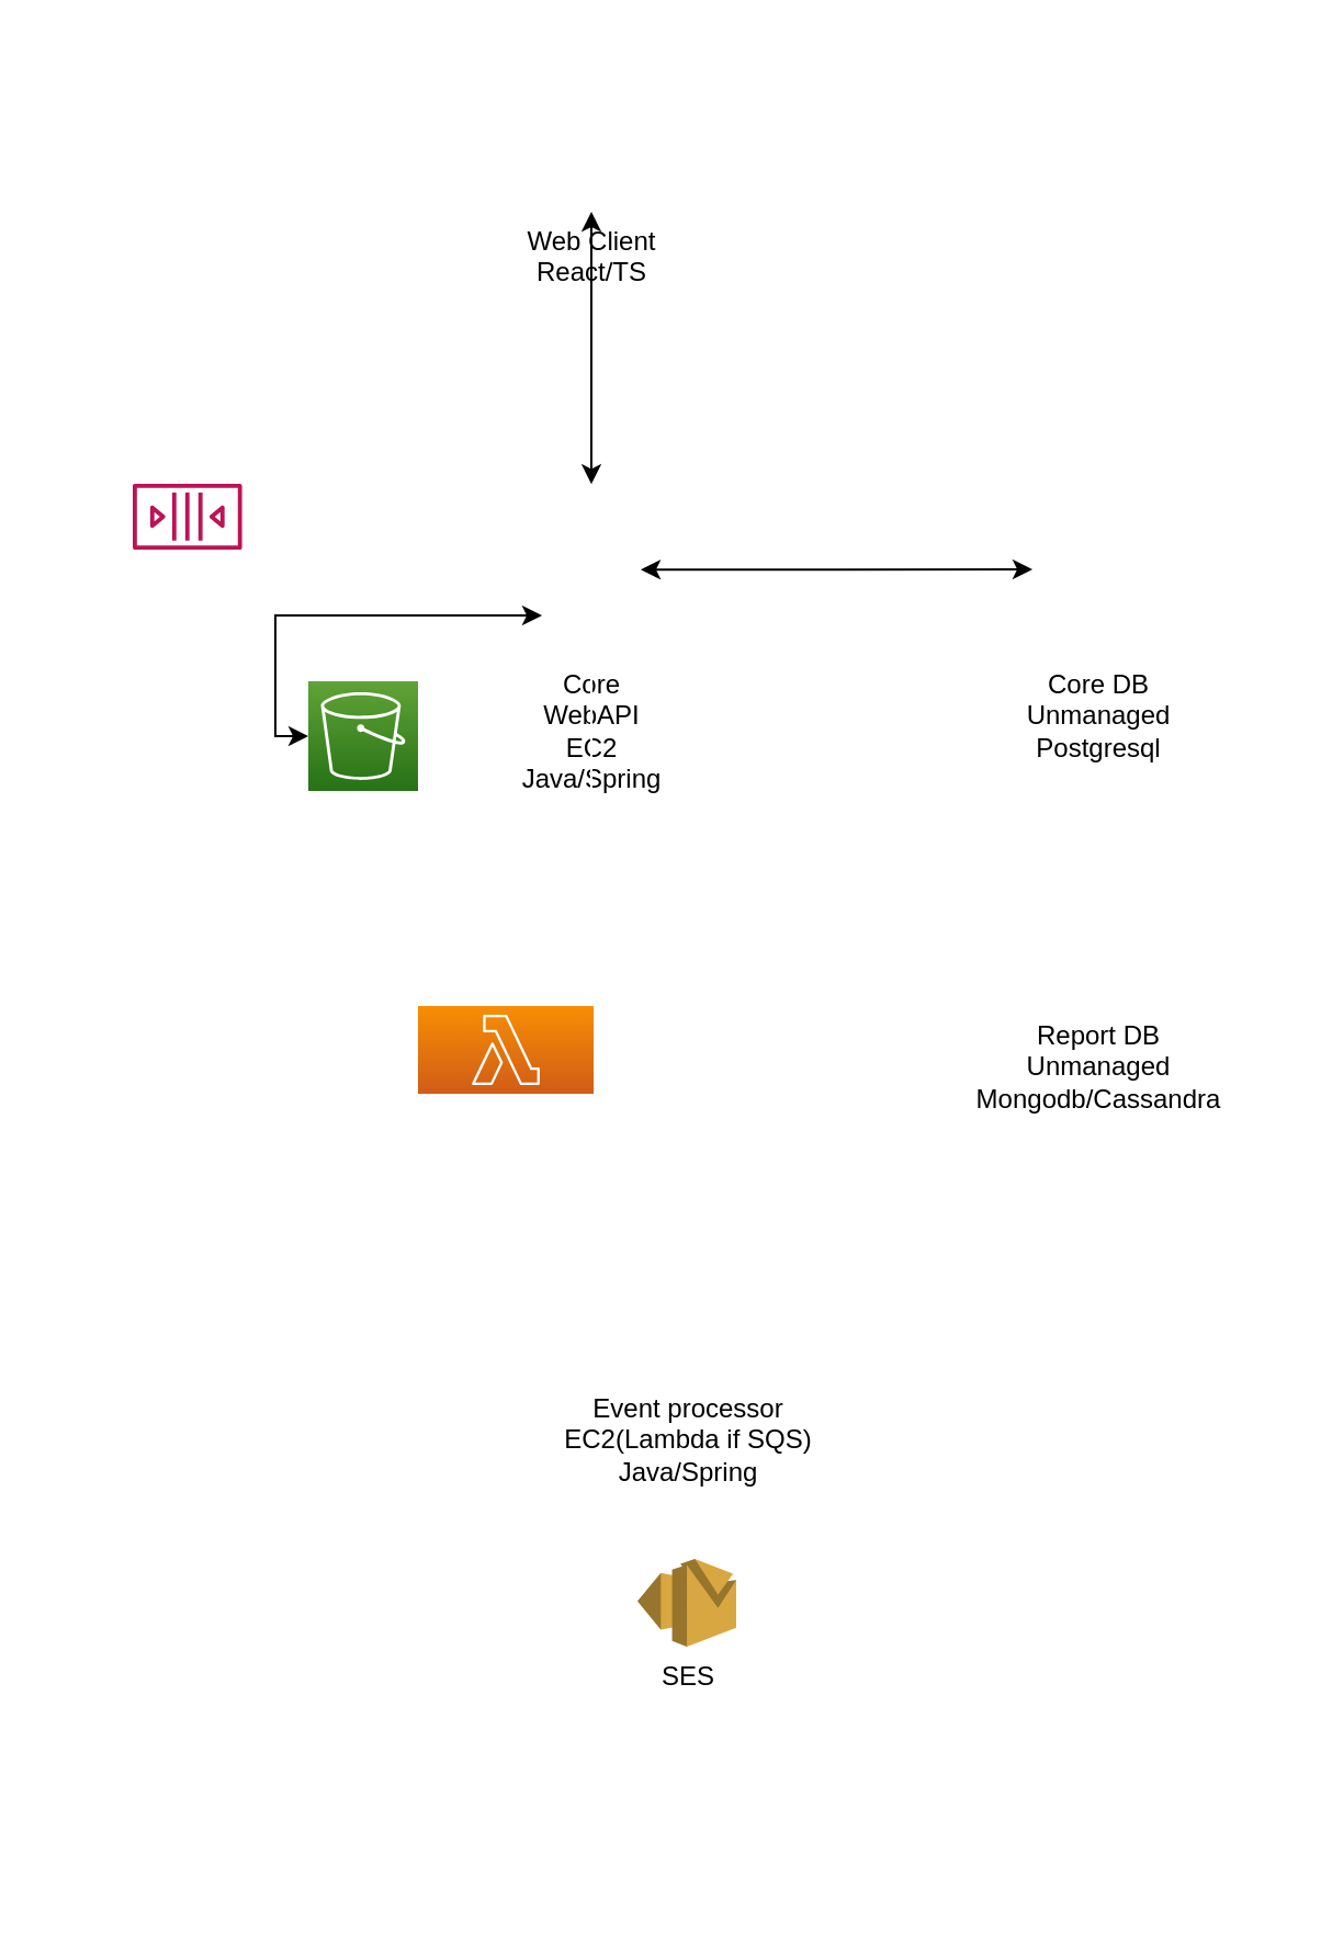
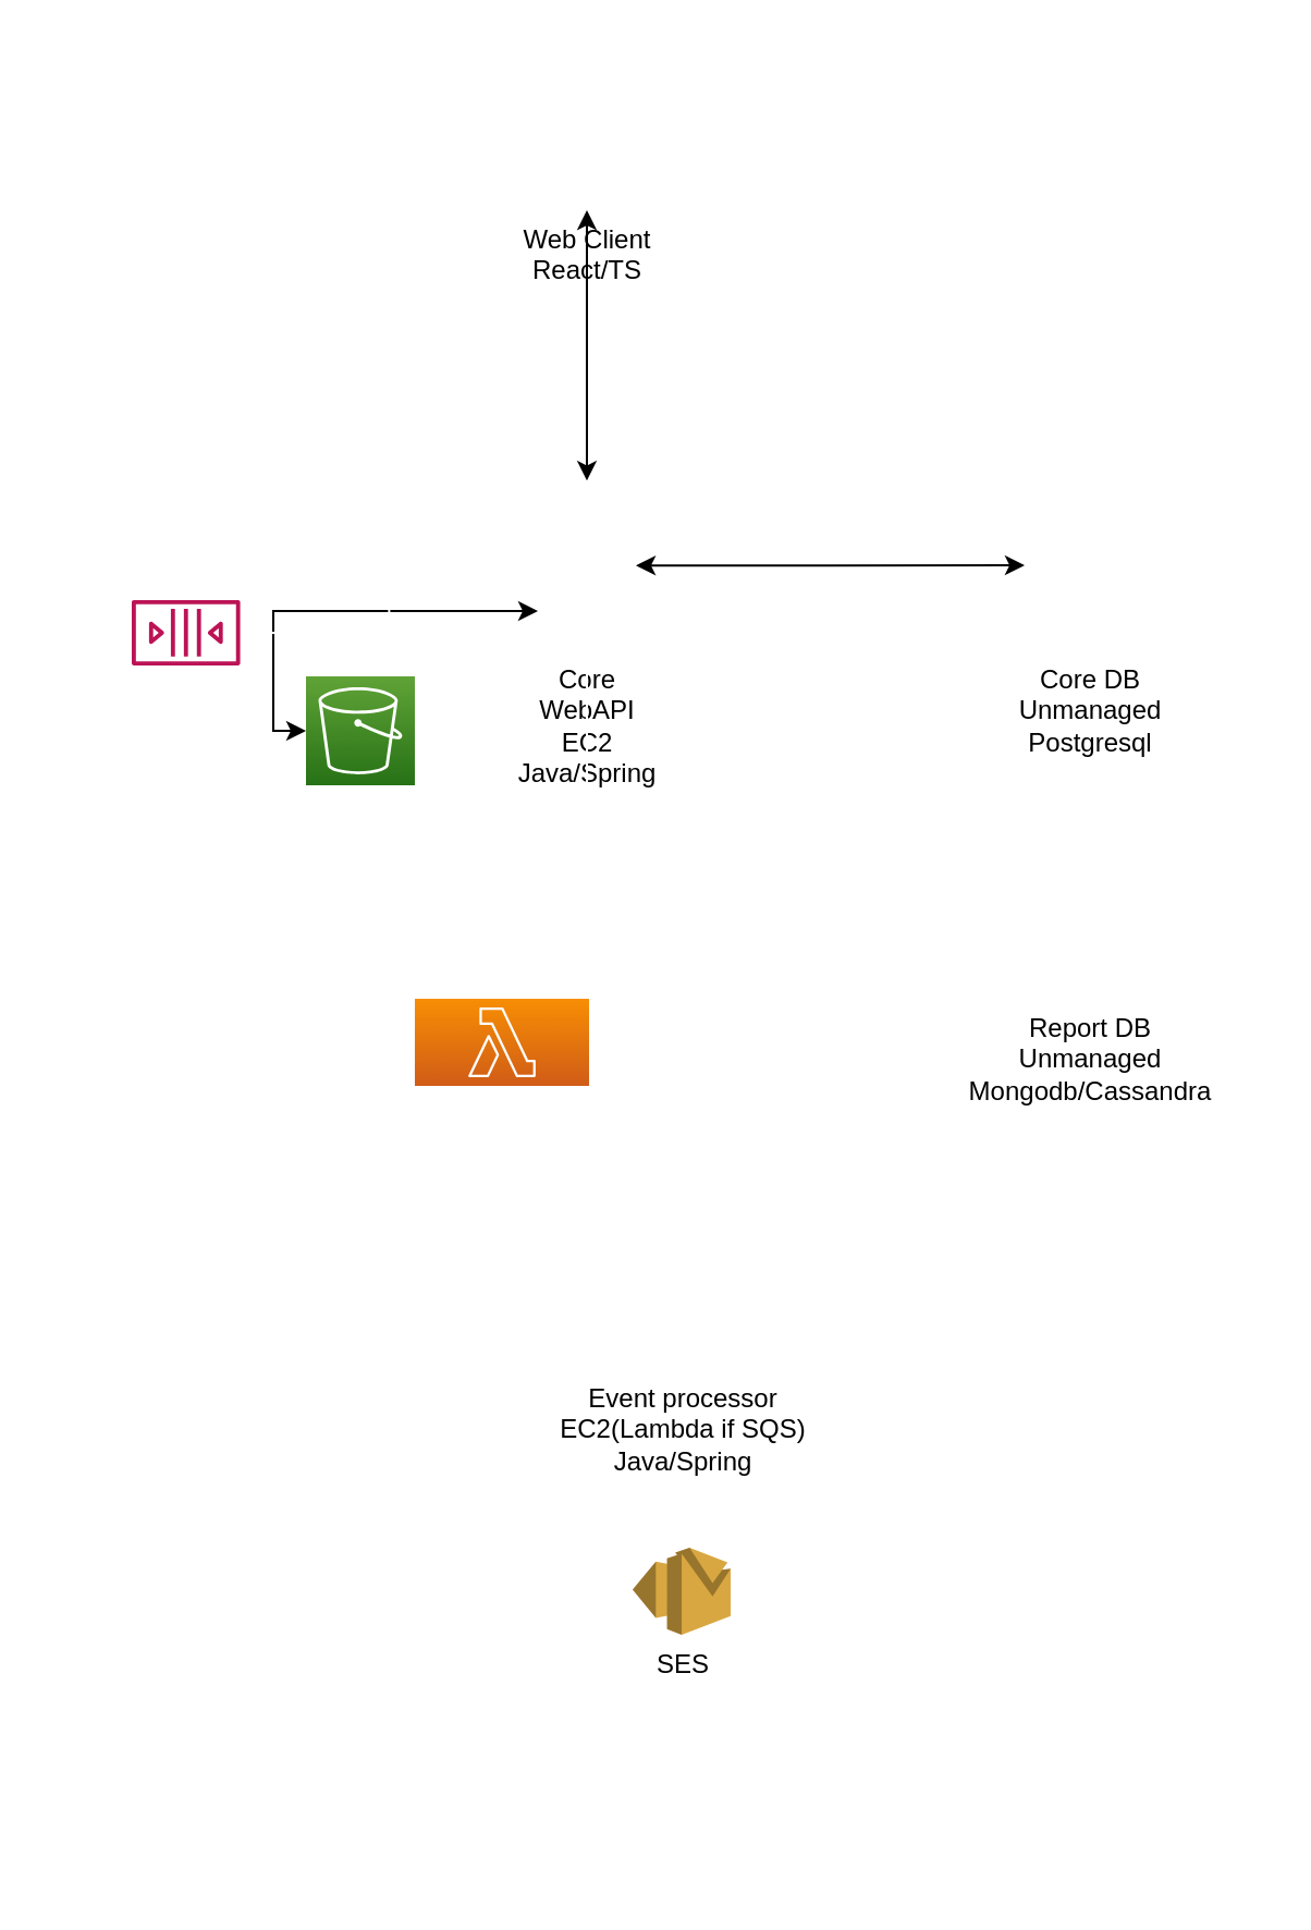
  <mxCell id="0" />
  <mxCell id="1" parent="0" />
  <mxCell id="2" style="edgeStyle=orthogonalEdgeStyle;rounded=0;orthogonalLoop=1;jettySize=auto;html=1;startArrow=classic;startFill=1;" edge="1" parent="1" source="3" target="7"><mxGeometry relative="1" as="geometry" /></mxCell>
  <mxCell id="3" value="Web Client&lt;br&gt;React/TS" style="outlineConnect=0;dashed=0;verticalLabelPosition=bottom;verticalAlign=top;align=center;html=1;fontSize=12;fontStyle=0;aspect=fixed;pointerEvents=1;shape=mxgraph.aws4.client;" vertex="1" parent="1"><mxGeometry x="230" y="20" width="78" height="76" as="geometry" /></mxCell>
  <mxCell id="4" value="Core DB&lt;br&gt;Unmanaged&lt;br&gt;Postgresql" style="outlineConnect=0;dashed=0;verticalLabelPosition=bottom;verticalAlign=top;align=center;html=1;fontSize=12;fontStyle=0;aspect=fixed;pointerEvents=1;shape=mxgraph.aws4.generic_database;" vertex="1" parent="1"><mxGeometry x="470" y="220" width="59" height="78" as="geometry" /></mxCell>
  <mxCell id="5" style="edgeStyle=orthogonalEdgeStyle;rounded=0;orthogonalLoop=1;jettySize=auto;html=1;startArrow=classic;startFill=1;" edge="1" parent="1" source="7" target="8"><mxGeometry relative="1" as="geometry"><mxPoint x="240" y="280" as="sourcePoint" /><Array as="points"><mxPoint x="125" y="280" /></Array></mxGeometry></mxCell>
  <mxCell id="6" style="edgeStyle=orthogonalEdgeStyle;rounded=0;orthogonalLoop=1;jettySize=auto;html=1;startArrow=classic;startFill=1;" edge="1" parent="1" source="7" target="4"><mxGeometry relative="1" as="geometry" /></mxCell>
  <mxCell id="7" value="Core&lt;br&gt;WebAPI&lt;br&gt;EC2&lt;br&gt;Java/Spring" style="outlineConnect=0;dashed=0;verticalLabelPosition=bottom;verticalAlign=top;align=center;html=1;fontSize=12;fontStyle=0;aspect=fixed;pointerEvents=1;shape=mxgraph.aws4.traditional_server;" vertex="1" parent="1"><mxGeometry x="246.5" y="220" width="45" height="78" as="geometry" /></mxCell>
  <mxCell id="8" value="&lt;font color=&quot;#ffffff&quot;&gt;S3&lt;/font&gt;" style="outlineConnect=0;fontColor=#232F3E;gradientColor=#60A337;gradientDirection=north;fillColor=#277116;strokeColor=#ffffff;dashed=0;verticalLabelPosition=bottom;verticalAlign=top;align=center;html=1;fontSize=12;fontStyle=0;aspect=fixed;shape=mxgraph.aws4.resourceIcon;resIcon=mxgraph.aws4.s3;" vertex="1" parent="1"><mxGeometry x="140" y="310" width="50" height="50" as="geometry" /></mxCell>
  <mxCell id="9" style="edgeStyle=orthogonalEdgeStyle;rounded=0;orthogonalLoop=1;jettySize=auto;html=1;startArrow=none;startFill=0;endArrow=classic;endFill=1;strokeColor=#FFFFFF;" edge="1" parent="1" source="10" target="7"><mxGeometry relative="1" as="geometry"><Array as="points"><mxPoint x="340" y="400" /><mxPoint x="340" y="280" /></Array></mxGeometry></mxCell>
  <mxCell id="10" value="Report DB&lt;br&gt;Unmanaged&lt;br&gt;Mongodb/Cassandra" style="outlineConnect=0;dashed=0;verticalLabelPosition=bottom;verticalAlign=top;align=center;html=1;fontSize=12;fontStyle=0;aspect=fixed;pointerEvents=1;shape=mxgraph.aws4.generic_database;" vertex="1" parent="1"><mxGeometry x="470" y="380" width="59" height="78" as="geometry" /></mxCell>
  <mxCell id="11" style="edgeStyle=orthogonalEdgeStyle;rounded=0;orthogonalLoop=1;jettySize=auto;html=1;startArrow=none;startFill=0;endArrow=classic;endFill=1;strokeColor=#FFFFFF;" edge="1" parent="1" source="14" target="7"><mxGeometry relative="1" as="geometry" /></mxCell>
  <mxCell id="12" style="edgeStyle=orthogonalEdgeStyle;rounded=0;orthogonalLoop=1;jettySize=auto;html=1;startArrow=none;startFill=0;endArrow=classic;endFill=1;strokeColor=#FFFFFF;" edge="1" parent="1" source="14" target="17"><mxGeometry relative="1" as="geometry" /></mxCell>
  <mxCell id="13" style="edgeStyle=orthogonalEdgeStyle;rounded=0;orthogonalLoop=1;jettySize=auto;html=1;startArrow=none;startFill=0;endArrow=classic;endFill=1;strokeColor=#FFFFFF;" edge="1" parent="1" source="20" target="8"><mxGeometry relative="1" as="geometry"><Array as="points"><mxPoint x="313" y="390" /><mxPoint x="165" y="390" /></Array></mxGeometry></mxCell>
  <mxCell id="14" value="&lt;font color=&quot;#ffffff&quot;&gt;Scheduled jobs&lt;/font&gt;" style="outlineConnect=0;fontColor=#232F3E;gradientColor=#F78E04;gradientDirection=north;fillColor=#D05C17;strokeColor=#ffffff;dashed=0;verticalLabelPosition=bottom;verticalAlign=top;align=center;html=1;fontSize=12;fontStyle=0;aspect=fixed;shape=mxgraph.aws4.resourceIcon;resIcon=mxgraph.aws4.lambda;" vertex="1" parent="1"><mxGeometry x="190" y="458" width="80" height="40" as="geometry" /></mxCell>
  <mxCell id="15" style="edgeStyle=orthogonalEdgeStyle;rounded=0;orthogonalLoop=1;jettySize=auto;html=1;startArrow=classic;startFill=1;strokeColor=#FFFFFF;endArrow=none;endFill=0;fillColor=#f5f5f5;" edge="1" parent="1" source="17" target="7"><mxGeometry relative="1" as="geometry" /></mxCell>
  <mxCell id="16" style="edgeStyle=orthogonalEdgeStyle;rounded=0;orthogonalLoop=1;jettySize=auto;html=1;startArrow=none;startFill=0;endArrow=open;endFill=1;strokeColor=#FFFFFF;" edge="1" parent="1" source="17" target="20"><mxGeometry relative="1" as="geometry"><Array as="points"><mxPoint x="20" y="235" /><mxPoint x="20" y="580" /></Array></mxGeometry></mxCell>
- <mxCell id="17" value="&lt;font color=&quot;#ffffff&quot;&gt;Rabbit MQ&lt;br&gt;OR&lt;br&gt;Amazon SQS&lt;br&gt;&lt;/font&gt;" style="outlineConnect=0;fontColor=#232F3E;gradientColor=none;fillColor=#BC1356;strokeColor=none;dashed=0;verticalLabelPosition=bottom;verticalAlign=top;align=center;html=1;fontSize=12;fontStyle=0;aspect=fixed;pointerEvents=1;shape=mxgraph.aws4.queue;" vertex="1" parent="1"><mxGeometry x="60" y="220" width="49.79" height="30" as="geometry" /></mxCell>
+ <mxCell id="17" value="&lt;font color=&quot;#ffffff&quot;&gt;Rabbit MQ&lt;br&gt;OR&lt;br&gt;Amazon SQS&lt;br&gt;&lt;/font&gt;" style="outlineConnect=0;fontColor=#232F3E;gradientColor=none;fillColor=#BC1356;strokeColor=none;dashed=0;verticalLabelPosition=bottom;verticalAlign=top;align=center;html=1;fontSize=12;fontStyle=0;aspect=fixed;pointerEvents=1;shape=mxgraph.aws4.queue;" vertex="1" parent="1"><mxGeometry x="60" y="275" width="49.79" height="30" as="geometry" /></mxCell>
  <mxCell id="18" style="edgeStyle=orthogonalEdgeStyle;rounded=0;orthogonalLoop=1;jettySize=auto;html=1;startArrow=none;startFill=0;endArrow=classic;endFill=1;strokeColor=#FFFFFF;" edge="1" parent="1" source="20" target="10"><mxGeometry relative="1" as="geometry"><Array as="points"><mxPoint x="580" y="589" /><mxPoint x="580" y="419" /></Array></mxGeometry></mxCell>
  <mxCell id="19" value="" style="edgeStyle=orthogonalEdgeStyle;rounded=0;orthogonalLoop=1;jettySize=auto;html=1;startArrow=none;startFill=0;endArrow=classic;endFill=1;strokeColor=#FFFFFF;" edge="1" parent="1" source="20"><mxGeometry relative="1" as="geometry"><mxPoint x="312.5" y="708.371" as="targetPoint" /></mxGeometry></mxCell>
  <mxCell id="20" value="Event processor&lt;br&gt;EC2(Lambda if SQS)&lt;br&gt;Java/Spring" style="outlineConnect=0;dashed=0;verticalLabelPosition=bottom;verticalAlign=top;align=center;html=1;fontSize=12;fontStyle=0;aspect=fixed;pointerEvents=1;shape=mxgraph.aws4.traditional_server;" vertex="1" parent="1"><mxGeometry x="290" y="550" width="45" height="78" as="geometry" /></mxCell>
  <mxCell id="21" value="" style="edgeStyle=orthogonalEdgeStyle;rounded=0;orthogonalLoop=1;jettySize=auto;html=1;startArrow=none;startFill=0;endArrow=classic;endFill=1;strokeColor=#FFFFFF;" edge="1" parent="1" source="22"><mxGeometry relative="1" as="geometry"><mxPoint x="312.5" y="830" as="targetPoint" /></mxGeometry></mxCell>
  <mxCell id="22" value="SES" style="outlineConnect=0;dashed=0;verticalLabelPosition=bottom;verticalAlign=top;align=center;html=1;shape=mxgraph.aws3.ses;fillColor=#D9A741;gradientColor=none;" vertex="1" parent="1"><mxGeometry x="290" y="710" width="45" height="40" as="geometry" /></mxCell>
  <mxCell id="23" value="&lt;font color=&quot;#ffffff&quot;&gt;Email&lt;/font&gt;" style="outlineConnect=0;fontColor=#232F3E;gradientColor=none;fillColor=#FFFFFF;strokeColor=none;dashed=0;verticalLabelPosition=bottom;verticalAlign=top;align=center;html=1;fontSize=12;fontStyle=0;aspect=fixed;pointerEvents=1;shape=mxgraph.aws4.email_2;" vertex="1" parent="1"><mxGeometry x="286.24" y="830" width="52.53" height="33" as="geometry" /></mxCell>
